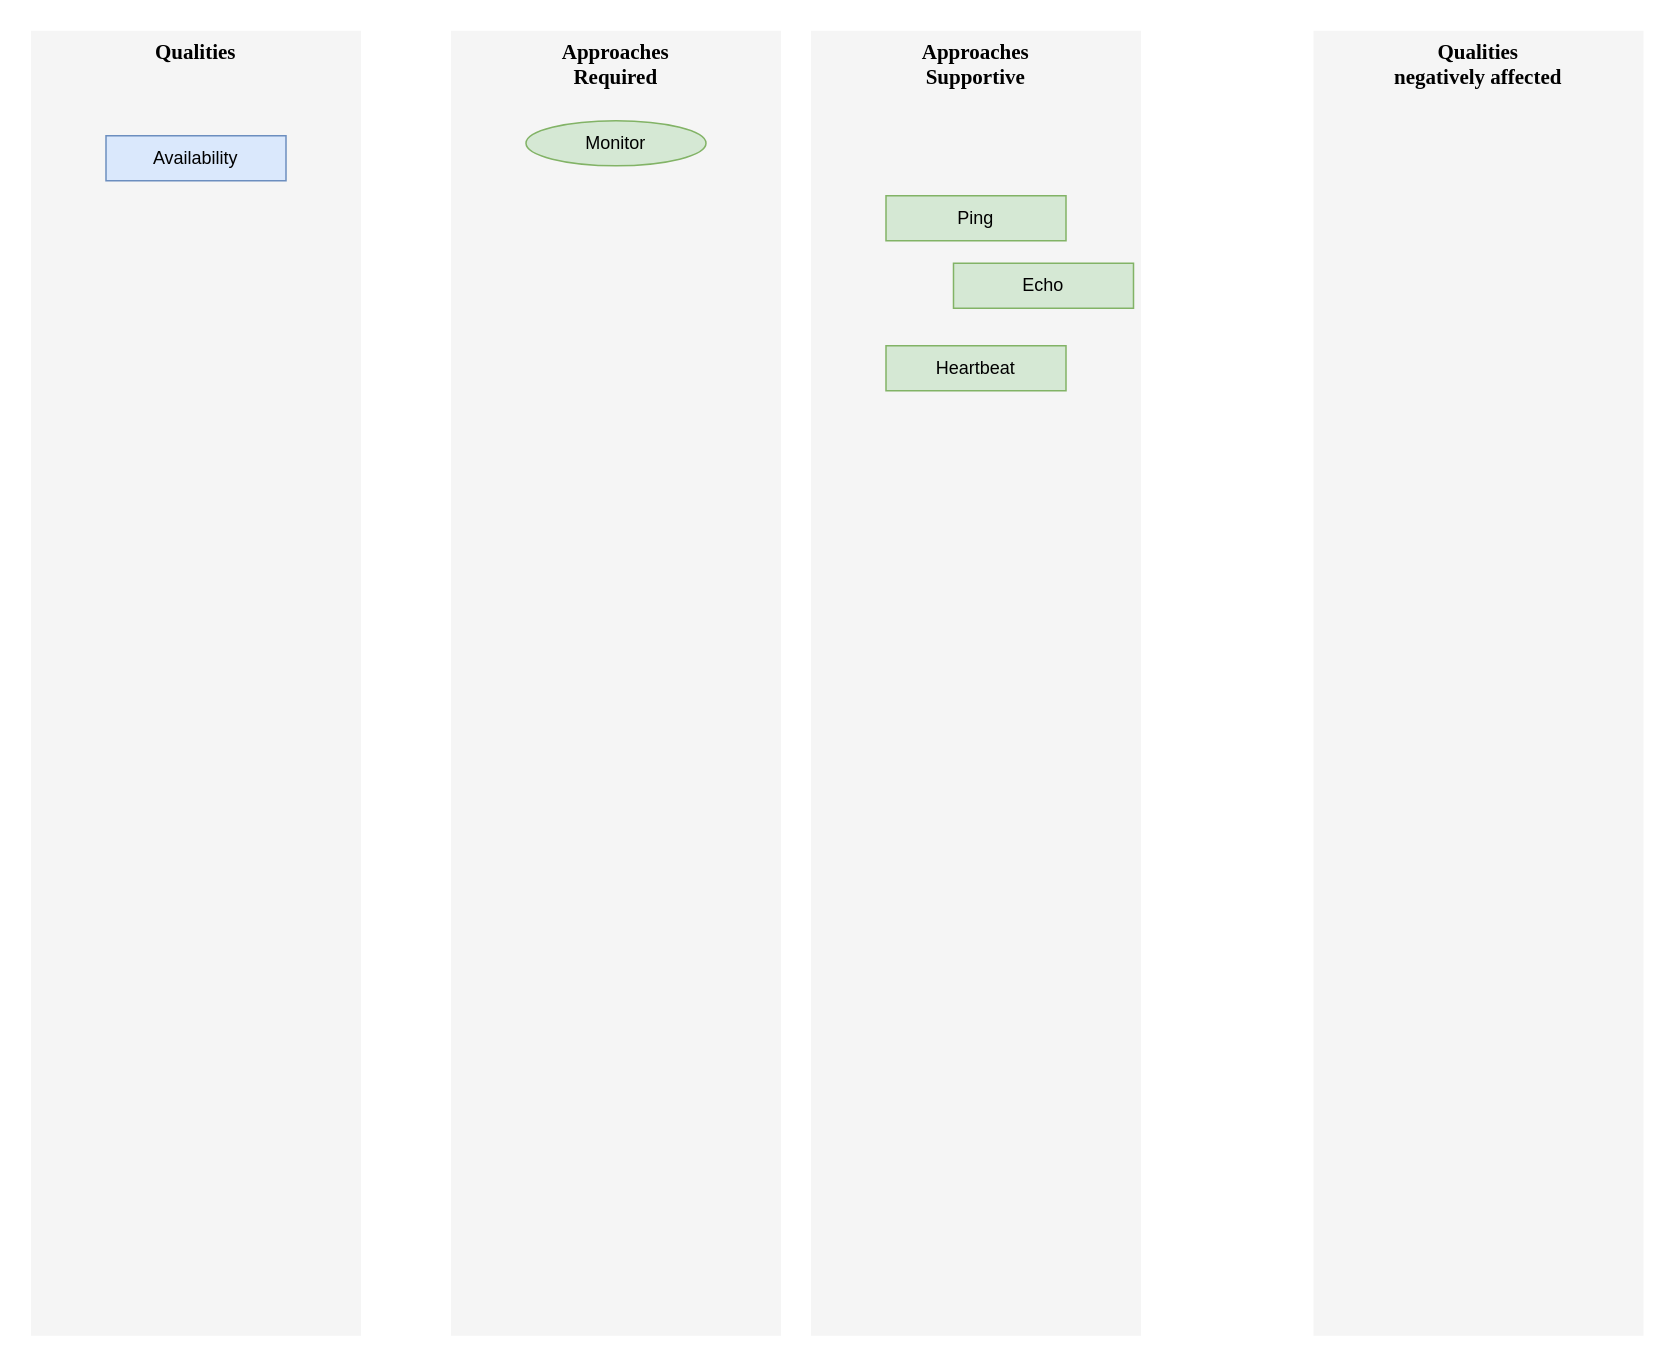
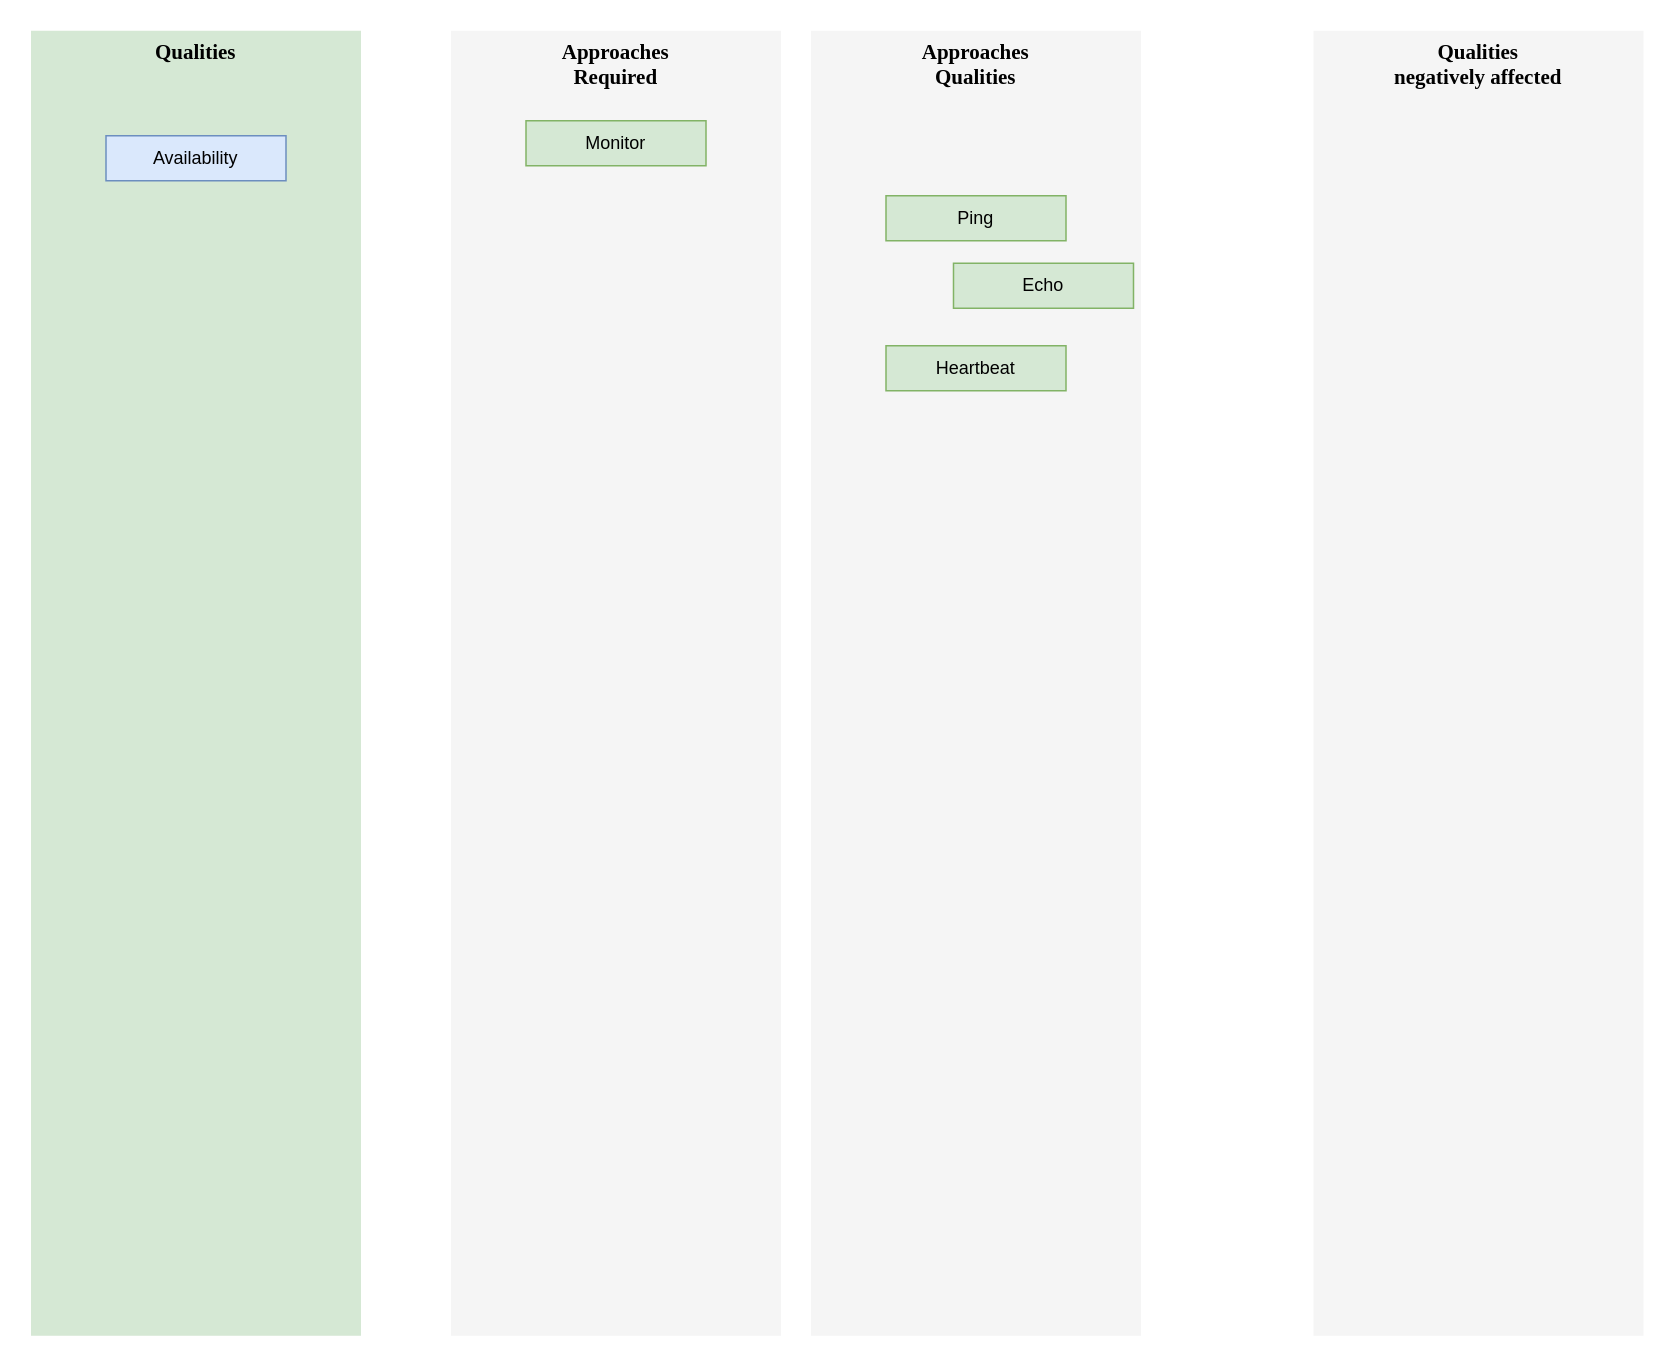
  <mxCell id="0" />
  <mxCell id="1" parent="0" />
- <mxCell id="2" value="Qualities" style="whiteSpace=wrap;html=1;rounded=0;shadow=0;comic=0;strokeWidth=1;fontFamily=Verdana;fontSize=14;fillColor=#f5f5f5;strokeColor=none;verticalAlign=top;fontStyle=1" vertex="1" parent="1"><mxGeometry x="20" y="20" width="220" height="870" as="geometry" /></mxCell>
+ <mxCell id="2" value="Qualities" style="whiteSpace=wrap;html=1;rounded=0;shadow=0;comic=0;strokeWidth=1;fontFamily=Verdana;fontSize=14;fillColor=#d5e8d4;strokeColor=none;verticalAlign=top;fontStyle=1;" vertex="1" parent="1"><mxGeometry x="20" y="20" width="220" height="870" as="geometry" /></mxCell>
  <mxCell id="3" value="Approaches&lt;div&gt;Required&lt;/div&gt;" style="whiteSpace=wrap;html=1;rounded=0;shadow=0;comic=0;strokeWidth=1;fontFamily=Verdana;fontSize=14;fillColor=#f5f5f5;strokeColor=none;verticalAlign=top;fontStyle=1" vertex="1" parent="1"><mxGeometry x="300" y="20" width="220" height="870" as="geometry" /></mxCell>
- <mxCell id="4" value="Approaches&lt;div&gt;Supportive&lt;/div&gt;" style="whiteSpace=wrap;html=1;rounded=0;shadow=0;comic=0;strokeWidth=1;fontFamily=Verdana;fontSize=14;fillColor=#f5f5f5;strokeColor=none;verticalAlign=top;fontStyle=1" vertex="1" parent="1"><mxGeometry x="540" y="20" width="220" height="870" as="geometry" /></mxCell>
+ <mxCell id="4" value="Approaches&lt;div&gt;Qualities&lt;/div&gt;" style="whiteSpace=wrap;html=1;rounded=0;shadow=0;comic=0;strokeWidth=1;fontFamily=Verdana;fontSize=14;fillColor=#f5f5f5;strokeColor=none;verticalAlign=top;fontStyle=1" vertex="1" parent="1"><mxGeometry x="540" y="20" width="220" height="870" as="geometry" /></mxCell>
  <mxCell id="5" value="Qualities&lt;div&gt;negatively affected&lt;/div&gt;" style="whiteSpace=wrap;html=1;rounded=0;shadow=0;comic=0;strokeWidth=1;fontFamily=Verdana;fontSize=14;fillColor=#f5f5f5;strokeColor=none;verticalAlign=top;fontStyle=1" vertex="1" parent="1"><mxGeometry x="875" y="20" width="220" height="870" as="geometry" /></mxCell>
- <mxCell id="6" value="Monitor" style="ellipse;whiteSpace=wrap;html=1;fillColor=#d5e8d4;strokeColor=#82b366;" vertex="1" parent="1"><mxGeometry x="350" y="80" width="120" height="30" as="geometry" /></mxCell>
+ <mxCell id="6" value="Monitor" style="rounded=0;whiteSpace=wrap;html=1;fillColor=#d5e8d4;strokeColor=#82b366;" vertex="1" parent="1"><mxGeometry x="350" y="80" width="120" height="30" as="geometry" /></mxCell>
  <mxCell id="7" value="Ping" style="rounded=0;whiteSpace=wrap;html=1;fillColor=#d5e8d4;strokeColor=#82b366;" vertex="1" parent="1"><mxGeometry x="590" y="130" width="120" height="30" as="geometry" /></mxCell>
  <mxCell id="8" value="Echo" style="rounded=0;whiteSpace=wrap;html=1;fillColor=#d5e8d4;strokeColor=#82b366;" vertex="1" parent="1"><mxGeometry x="635" y="175" width="120" height="30" as="geometry" /></mxCell>
  <mxCell id="9" value="Heartbeat" style="rounded=0;whiteSpace=wrap;html=1;fillColor=#d5e8d4;strokeColor=#82b366;" vertex="1" parent="1"><mxGeometry x="590" y="230" width="120" height="30" as="geometry" /></mxCell>
  <mxCell id="10" value="Availability" style="rounded=0;whiteSpace=wrap;html=1;fillColor=#dae8fc;strokeColor=#6c8ebf;" vertex="1" parent="1"><mxGeometry x="70" y="90" width="120" height="30" as="geometry" /></mxCell>
